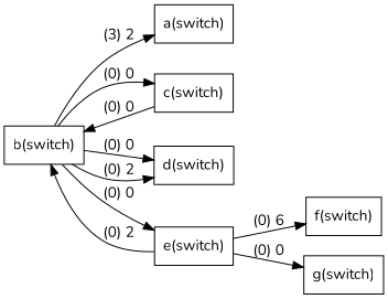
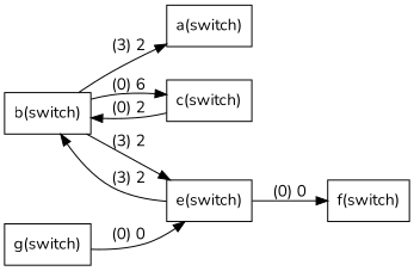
  digraph {
    fontname=Nunito
    rankdir=LR
    node [fontname=Nunito shape=record]
    edge [fontname=Nunito]
    n1 [label="a(switch)"]
    n2 [label="b(switch)"]
    n3 [label="c(switch)"]
-   n4 [label="d(switch)"]
    n5 [label="e(switch)"]
    n6 [label="f(switch)"]
    n7 [label="g(switch)"]
    n2 -> n1 [label="(3) 2"]
-   n2 -> n3 [label="(0) 0"]
-   n2 -> n4 [label="(0) 0"]
-   n2 -> n4 [label="(0) 2"]
-   n2 -> n5 [label="(0) 0"]
-   n3 -> n2 [label="(0) 0"]
-   n5 -> n2 [label="(0) 2"]
-   n5 -> n6 [label="(0) 6"]
-   n5 -> n7 [label="(0) 0"]
+   n2 -> n3 [label="(0) 6"]
+   n2 -> n5 [label="(3) 2"]
+   n3 -> n2 [label="(0) 2"]
+   n5 -> n2 [label="(3) 2"]
+   n5 -> n6 [label="(0) 0"]
+   n7 -> n5 [label="(0) 0"]
  }
